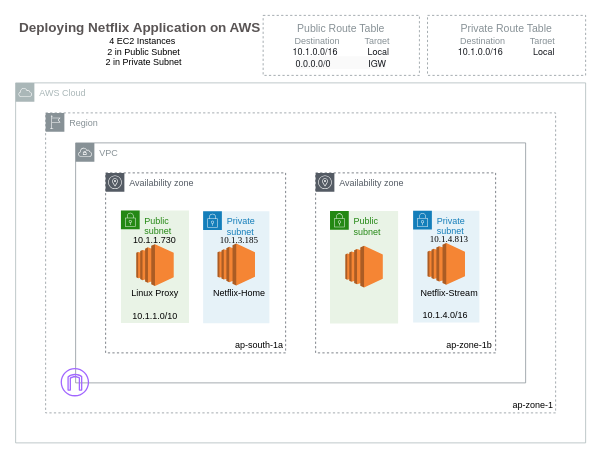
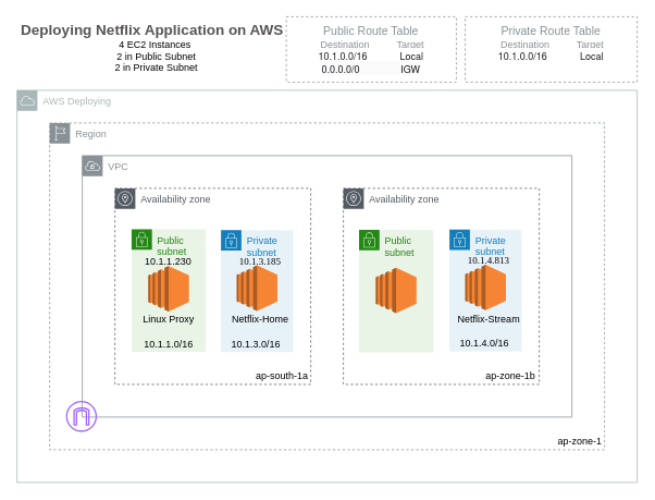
  <mxCell id="0" />
  <mxCell id="1" parent="0" />
  <mxCell id="2" value="&lt;span class=&quot;JsGRdQ&quot; style=&quot;text-align: left&quot;&gt;&lt;font&gt;&lt;font color=&quot;#595454&quot;&gt;&lt;span style=&quot;font-size: 18px&quot;&gt;&lt;b&gt;Deploying Netflix Application on AWS&amp;nbsp;&amp;nbsp;&lt;/b&gt;&lt;/span&gt;&lt;/font&gt;&lt;br&gt;4 EC2 Instances&amp;nbsp;&lt;br&gt;&lt;/font&gt;&lt;/span&gt;&lt;div&gt;2 in Public Subnet&lt;/div&gt;&lt;div&gt;2 in Private Subnet&lt;/div&gt;&lt;div&gt;&lt;br&gt;&lt;/div&gt;" style="text;html=1;strokeColor=none;fillColor=none;align=center;verticalAlign=middle;whiteSpace=wrap;rounded=0;" parent="1" vertex="1"><mxGeometry x="20" y="30" width="342.27" height="70" as="geometry" /></mxCell>
- <mxCell id="3" value="AWS Cloud" style="sketch=0;outlineConnect=0;gradientColor=none;html=1;whiteSpace=wrap;fontSize=12;fontStyle=0;shape=mxgraph.aws4.group;grIcon=mxgraph.aws4.group_aws_cloud;strokeColor=#AAB7B8;fillColor=none;verticalAlign=top;align=left;spacingLeft=30;fontColor=#AAB7B8;dashed=0;" parent="1" vertex="1"><mxGeometry x="20" y="110" width="760" height="480" as="geometry" /></mxCell>
+ <mxCell id="3" value="AWS Deploying" style="sketch=0;outlineConnect=0;gradientColor=none;html=1;whiteSpace=wrap;fontSize=12;fontStyle=0;shape=mxgraph.aws4.group;grIcon=mxgraph.aws4.group_aws_cloud;strokeColor=#AAB7B8;fillColor=none;verticalAlign=top;align=left;spacingLeft=30;fontColor=#AAB7B8;dashed=0;" parent="1" vertex="1"><mxGeometry x="20" y="110" width="760" height="480" as="geometry" /></mxCell>
  <mxCell id="4" value="Region" style="sketch=0;outlineConnect=0;gradientColor=none;html=1;whiteSpace=wrap;fontSize=12;fontStyle=0;shape=mxgraph.aws4.group;grIcon=mxgraph.aws4.group_region;strokeColor=#879196;fillColor=none;verticalAlign=top;align=left;spacingLeft=30;fontColor=#879196;dashed=1;" parent="1" vertex="1"><mxGeometry x="60" y="150" width="680" height="400" as="geometry" /></mxCell>
  <mxCell id="5" value="ap-zone-1" style="text;html=1;strokeColor=none;fillColor=none;align=center;verticalAlign=middle;whiteSpace=wrap;rounded=0;" parent="1" vertex="1"><mxGeometry x="680" y="530" width="60" height="20" as="geometry" /></mxCell>
  <mxCell id="6" value="Availability zone" style="sketch=0;outlineConnect=0;gradientColor=none;html=1;whiteSpace=wrap;fontSize=12;fontStyle=0;shape=mxgraph.aws4.group;grIcon=mxgraph.aws4.group_availability_zone;strokeColor=#545B64;fillColor=none;verticalAlign=top;align=left;spacingLeft=30;fontColor=#545B64;dashed=1;" parent="1" vertex="1"><mxGeometry x="140" y="230" width="240" height="240" as="geometry" /></mxCell>
  <mxCell id="7" value="Availability zone" style="sketch=0;outlineConnect=0;gradientColor=none;html=1;whiteSpace=wrap;fontSize=12;fontStyle=0;shape=mxgraph.aws4.group;grIcon=mxgraph.aws4.group_availability_zone;strokeColor=#545B64;fillColor=none;verticalAlign=top;align=left;spacingLeft=30;fontColor=#545B64;dashed=1;" parent="1" vertex="1"><mxGeometry x="420" y="230" width="240" height="240" as="geometry" /></mxCell>
  <mxCell id="8" value="ap-south-1a" style="text;html=1;strokeColor=none;fillColor=none;align=center;verticalAlign=middle;whiteSpace=wrap;rounded=0;" parent="1" vertex="1"><mxGeometry x="310" y="450" width="70" height="20" as="geometry" /></mxCell>
  <mxCell id="9" value="ap-zone-1b" style="text;html=1;strokeColor=none;fillColor=none;align=center;verticalAlign=middle;whiteSpace=wrap;rounded=0;" parent="1" vertex="1"><mxGeometry x="590" y="450" width="70" height="20" as="geometry" /></mxCell>
  <mxCell id="10" value="VPC" style="sketch=0;outlineConnect=0;gradientColor=none;html=1;whiteSpace=wrap;fontSize=12;fontStyle=0;shape=mxgraph.aws4.group;grIcon=mxgraph.aws4.group_vpc;strokeColor=#879196;fillColor=none;verticalAlign=top;align=left;spacingLeft=30;fontColor=#879196;dashed=0;" parent="1" vertex="1"><mxGeometry x="100" y="190" width="600" height="320" as="geometry" /></mxCell>
  <mxCell id="11" value="&lt;font&gt;&lt;font style=&quot;font-size: 14px&quot;&gt;Public Route Table&lt;/font&gt;&lt;br&gt;&amp;nbsp; &amp;nbsp; &amp;nbsp; Destination&amp;nbsp; &amp;nbsp; &amp;nbsp; &amp;nbsp; &amp;nbsp; Target&amp;nbsp; &amp;nbsp; &amp;nbsp;&lt;br&gt;&lt;span style=&quot;font-size: 12px ; color: rgb(22 , 25 , 31) ; font-family: &amp;#34;amazon ember&amp;#34; , &amp;#34;helvetica neue&amp;#34; , &amp;#34;roboto&amp;#34; , &amp;#34;arial&amp;#34; , sans-serif ; background-color: rgb(255 , 255 , 255)&quot;&gt;&lt;font style=&quot;font-size: 12px&quot;&gt;10.1.0.0/16&amp;nbsp; &amp;nbsp; &amp;nbsp; &amp;nbsp; &amp;nbsp; &amp;nbsp; Local&lt;br&gt;&lt;/font&gt;&lt;/span&gt;&lt;span style=&quot;color: rgb(22 , 25 , 31) ; font-family: &amp;#34;amazon ember&amp;#34; , &amp;#34;helvetica neue&amp;#34; , &amp;#34;roboto&amp;#34; , &amp;#34;arial&amp;#34; , sans-serif ; background-color: rgb(250 , 250 , 250)&quot;&gt;&lt;font style=&quot;font-size: 12px&quot;&gt;0.0.0.0/0&amp;nbsp; &amp;nbsp; &amp;nbsp; &amp;nbsp; &amp;nbsp; &amp;nbsp; &amp;nbsp; &amp;nbsp;IGW&lt;/font&gt;&lt;/span&gt;&lt;span style=&quot;font-size: 12px ; color: rgb(22 , 25 , 31) ; font-family: &amp;#34;amazon ember&amp;#34; , &amp;#34;helvetica neue&amp;#34; , &amp;#34;roboto&amp;#34; , &amp;#34;arial&amp;#34; , sans-serif ; background-color: rgb(255 , 255 , 255)&quot;&gt;&lt;font style=&quot;font-size: 12px&quot;&gt;&lt;br&gt;&lt;/font&gt;&lt;/span&gt;&lt;/font&gt;" style="outlineConnect=0;gradientColor=none;html=1;whiteSpace=wrap;fontSize=12;fontStyle=0;strokeColor=#879196;fillColor=none;verticalAlign=top;align=center;fontColor=#879196;dashed=1;spacingTop=3;" parent="1" vertex="1"><mxGeometry x="350.01" y="20" width="208.37" height="80" as="geometry" /></mxCell>
  <mxCell id="12" value="&lt;font&gt;&lt;font style=&quot;font-size: 14px&quot;&gt;Private Route Table&lt;/font&gt;&lt;br&gt;&amp;nbsp; &amp;nbsp; &amp;nbsp; Destination&amp;nbsp; &amp;nbsp; &amp;nbsp; &amp;nbsp; &amp;nbsp; Target&amp;nbsp; &amp;nbsp; &amp;nbsp;&lt;br&gt;&lt;span style=&quot;font-size: 12px ; color: rgb(22 , 25 , 31) ; font-family: &amp;#34;amazon ember&amp;#34; , &amp;#34;helvetica neue&amp;#34; , &amp;#34;roboto&amp;#34; , &amp;#34;arial&amp;#34; , sans-serif ; background-color: rgb(255 , 255 , 255)&quot;&gt;&lt;font style=&quot;font-size: 12px&quot;&gt;10.1.0.0/16&amp;nbsp; &amp;nbsp; &amp;nbsp; &amp;nbsp; &amp;nbsp; &amp;nbsp; Local&lt;/font&gt;&lt;/span&gt;&lt;/font&gt;" style="outlineConnect=0;gradientColor=none;html=1;whiteSpace=wrap;fontSize=12;fontStyle=0;strokeColor=#879196;fillColor=none;verticalAlign=top;align=center;fontColor=#879196;dashed=1;spacingTop=3;" parent="1" vertex="1"><mxGeometry x="569.19" y="20" width="210.81" height="80" as="geometry" /></mxCell>
  <mxCell id="13" value="" style="sketch=0;outlineConnect=0;fontColor=#232F3E;gradientColor=none;fillColor=#A166FF;strokeColor=none;dashed=0;verticalLabelPosition=bottom;verticalAlign=top;align=center;html=1;fontSize=12;fontStyle=0;aspect=fixed;pointerEvents=1;shape=mxgraph.aws4.internet_gateway;" parent="1" vertex="1"><mxGeometry x="80" y="490" width="38" height="38" as="geometry" /></mxCell>
  <mxCell id="14" value="Public subnet" style="points=[[0,0],[0.25,0],[0.5,0],[0.75,0],[1,0],[1,0.25],[1,0.5],[1,0.75],[1,1],[0.75,1],[0.5,1],[0.25,1],[0,1],[0,0.75],[0,0.5],[0,0.25]];outlineConnect=0;gradientColor=none;html=1;whiteSpace=wrap;fontSize=12;fontStyle=0;shape=mxgraph.aws4.group;grIcon=mxgraph.aws4.group_security_group;grStroke=0;strokeColor=#248814;fillColor=#E9F3E6;verticalAlign=top;align=left;spacingLeft=30;fontColor=#248814;dashed=0;" vertex="1" parent="1"><mxGeometry x="160.41" y="280" width="90.81" height="150" as="geometry" /></mxCell>
- <mxCell id="15" value="10.1.1.730" style="text;html=1;strokeColor=none;fillColor=none;align=center;verticalAlign=middle;whiteSpace=wrap;rounded=0;" vertex="1" parent="1"><mxGeometry x="178.32" y="310" width="55" height="20" as="geometry" /></mxCell>
+ <mxCell id="15" value="10.1.1.230" style="text;html=1;strokeColor=none;fillColor=none;align=center;verticalAlign=middle;whiteSpace=wrap;rounded=0;" vertex="1" parent="1"><mxGeometry x="178.32" y="310" width="55" height="20" as="geometry" /></mxCell>
  <mxCell id="16" value="" style="outlineConnect=0;dashed=0;verticalLabelPosition=bottom;verticalAlign=top;align=center;html=1;shape=mxgraph.aws3.ec2;fillColor=#F58534;gradientColor=none;" vertex="1" parent="1"><mxGeometry x="180.86" y="325" width="49.93" height="55.75" as="geometry" /></mxCell>
  <mxCell id="17" value="Linux Proxy" style="text;html=1;strokeColor=none;fillColor=none;align=center;verticalAlign=middle;whiteSpace=wrap;rounded=0;" vertex="1" parent="1"><mxGeometry x="170.01" y="380.75" width="71.62" height="20" as="geometry" /></mxCell>
- <mxCell id="18" value="10.1.1.0/10" style="text;html=1;strokeColor=none;fillColor=none;align=center;verticalAlign=middle;whiteSpace=wrap;rounded=0;" vertex="1" parent="1"><mxGeometry x="170.82" y="410.75" width="70" height="20" as="geometry" /></mxCell>
+ <mxCell id="18" value="10.1.1.0/16" style="text;html=1;strokeColor=none;fillColor=none;align=center;verticalAlign=middle;whiteSpace=wrap;rounded=0;" vertex="1" parent="1"><mxGeometry x="170.82" y="410.75" width="70" height="20" as="geometry" /></mxCell>
  <mxCell id="19" value="Public subnet" style="points=[[0,0],[0.25,0],[0.5,0],[0.75,0],[1,0],[1,0.25],[1,0.5],[1,0.75],[1,1],[0.75,1],[0.5,1],[0.25,1],[0,1],[0,0.75],[0,0.5],[0,0.25]];outlineConnect=0;gradientColor=none;html=1;whiteSpace=wrap;fontSize=12;fontStyle=0;shape=mxgraph.aws4.group;grIcon=mxgraph.aws4.group_security_group;grStroke=0;strokeColor=#248814;fillColor=#E9F3E6;verticalAlign=top;align=left;spacingLeft=30;fontColor=#248814;dashed=0;" vertex="1" parent="1"><mxGeometry x="439.19" y="280.75" width="90.81" height="150" as="geometry" /></mxCell>
  <mxCell id="20" value="" style="outlineConnect=0;dashed=0;verticalLabelPosition=bottom;verticalAlign=top;align=center;html=1;shape=mxgraph.aws3.ec2;fillColor=#F58534;gradientColor=none;" vertex="1" parent="1"><mxGeometry x="459.63" y="327.12" width="49.93" height="55.75" as="geometry" /></mxCell>
  <mxCell id="21" value="Private subnet" style="points=[[0,0],[0.25,0],[0.5,0],[0.75,0],[1,0],[1,0.25],[1,0.5],[1,0.75],[1,1],[0.75,1],[0.5,1],[0.25,1],[0,1],[0,0.75],[0,0.5],[0,0.25]];outlineConnect=0;gradientColor=none;html=1;whiteSpace=wrap;fontSize=12;fontStyle=0;shape=mxgraph.aws4.group;grIcon=mxgraph.aws4.group_security_group;grStroke=0;strokeColor=#147EBA;fillColor=#E6F2F8;verticalAlign=top;align=left;spacingLeft=30;fontColor=#147EBA;dashed=0;" vertex="1" parent="1"><mxGeometry x="270" y="281.13" width="88.37" height="149.25" as="geometry" /></mxCell>
  <mxCell id="22" value="&lt;span style=&quot;font-family: &amp;#34;times new roman&amp;#34;&quot;&gt;&lt;font style=&quot;font-size: 12px&quot;&gt;10.1.3.185&lt;/font&gt;&lt;/span&gt;" style="text;html=1;strokeColor=none;fillColor=none;align=center;verticalAlign=middle;whiteSpace=wrap;rounded=0;" vertex="1" parent="1"><mxGeometry x="284.01" y="310" width="67.9" height="20" as="geometry" /></mxCell>
  <mxCell id="23" value="Netflix-Home" style="text;html=1;strokeColor=none;fillColor=none;align=center;verticalAlign=middle;whiteSpace=wrap;rounded=0;" vertex="1" parent="1"><mxGeometry x="277.56" y="380.75" width="80.81" height="20" as="geometry" /></mxCell>
+ <mxCell id="24" value="10.1.3.0/16" style="text;html=1;strokeColor=none;fillColor=none;align=center;verticalAlign=middle;whiteSpace=wrap;rounded=0;" vertex="1" parent="1"><mxGeometry x="278.38" y="410.75" width="70" height="20" as="geometry" /></mxCell>
  <mxCell id="25" value="" style="outlineConnect=0;dashed=0;verticalLabelPosition=bottom;verticalAlign=top;align=center;html=1;shape=mxgraph.aws3.ec2;fillColor=#F58534;gradientColor=none;" vertex="1" parent="1"><mxGeometry x="289.22" y="324.25" width="49.93" height="55.75" as="geometry" /></mxCell>
  <mxCell id="26" value="Private subnet" style="points=[[0,0],[0.25,0],[0.5,0],[0.75,0],[1,0],[1,0.25],[1,0.5],[1,0.75],[1,1],[0.75,1],[0.5,1],[0.25,1],[0,1],[0,0.75],[0,0.5],[0,0.25]];outlineConnect=0;gradientColor=none;html=1;whiteSpace=wrap;fontSize=12;fontStyle=0;shape=mxgraph.aws4.group;grIcon=mxgraph.aws4.group_security_group;grStroke=0;strokeColor=#147EBA;fillColor=#E6F2F8;verticalAlign=top;align=left;spacingLeft=30;fontColor=#147EBA;dashed=0;" vertex="1" parent="1"><mxGeometry x="550" y="280.38" width="88.37" height="149.25" as="geometry" /></mxCell>
  <mxCell id="27" value="&lt;span style=&quot;font-family: &amp;#34;times new roman&amp;#34;&quot;&gt;&lt;font style=&quot;font-size: 12px&quot;&gt;10.1.4.813&lt;/font&gt;&lt;/span&gt;" style="text;html=1;strokeColor=none;fillColor=none;align=center;verticalAlign=middle;whiteSpace=wrap;rounded=0;" vertex="1" parent="1"><mxGeometry x="564.01" y="309.25" width="67.9" height="20" as="geometry" /></mxCell>
  <mxCell id="28" value="" style="outlineConnect=0;dashed=0;verticalLabelPosition=bottom;verticalAlign=top;align=center;html=1;shape=mxgraph.aws3.ec2;fillColor=#F58534;gradientColor=none;" vertex="1" parent="1"><mxGeometry x="569.22" y="323.5" width="49.93" height="55.75" as="geometry" /></mxCell>
  <mxCell id="29" value="Netflix-Stream" style="text;html=1;strokeColor=none;fillColor=none;align=center;verticalAlign=middle;whiteSpace=wrap;rounded=0;" vertex="1" parent="1"><mxGeometry x="557.56" y="380" width="80.81" height="20" as="geometry" /></mxCell>
  <mxCell id="30" value="10.1.4.0/16" style="text;html=1;strokeColor=none;fillColor=none;align=center;verticalAlign=middle;whiteSpace=wrap;rounded=0;" vertex="1" parent="1"><mxGeometry x="558.38" y="410" width="70" height="20" as="geometry" /></mxCell>
